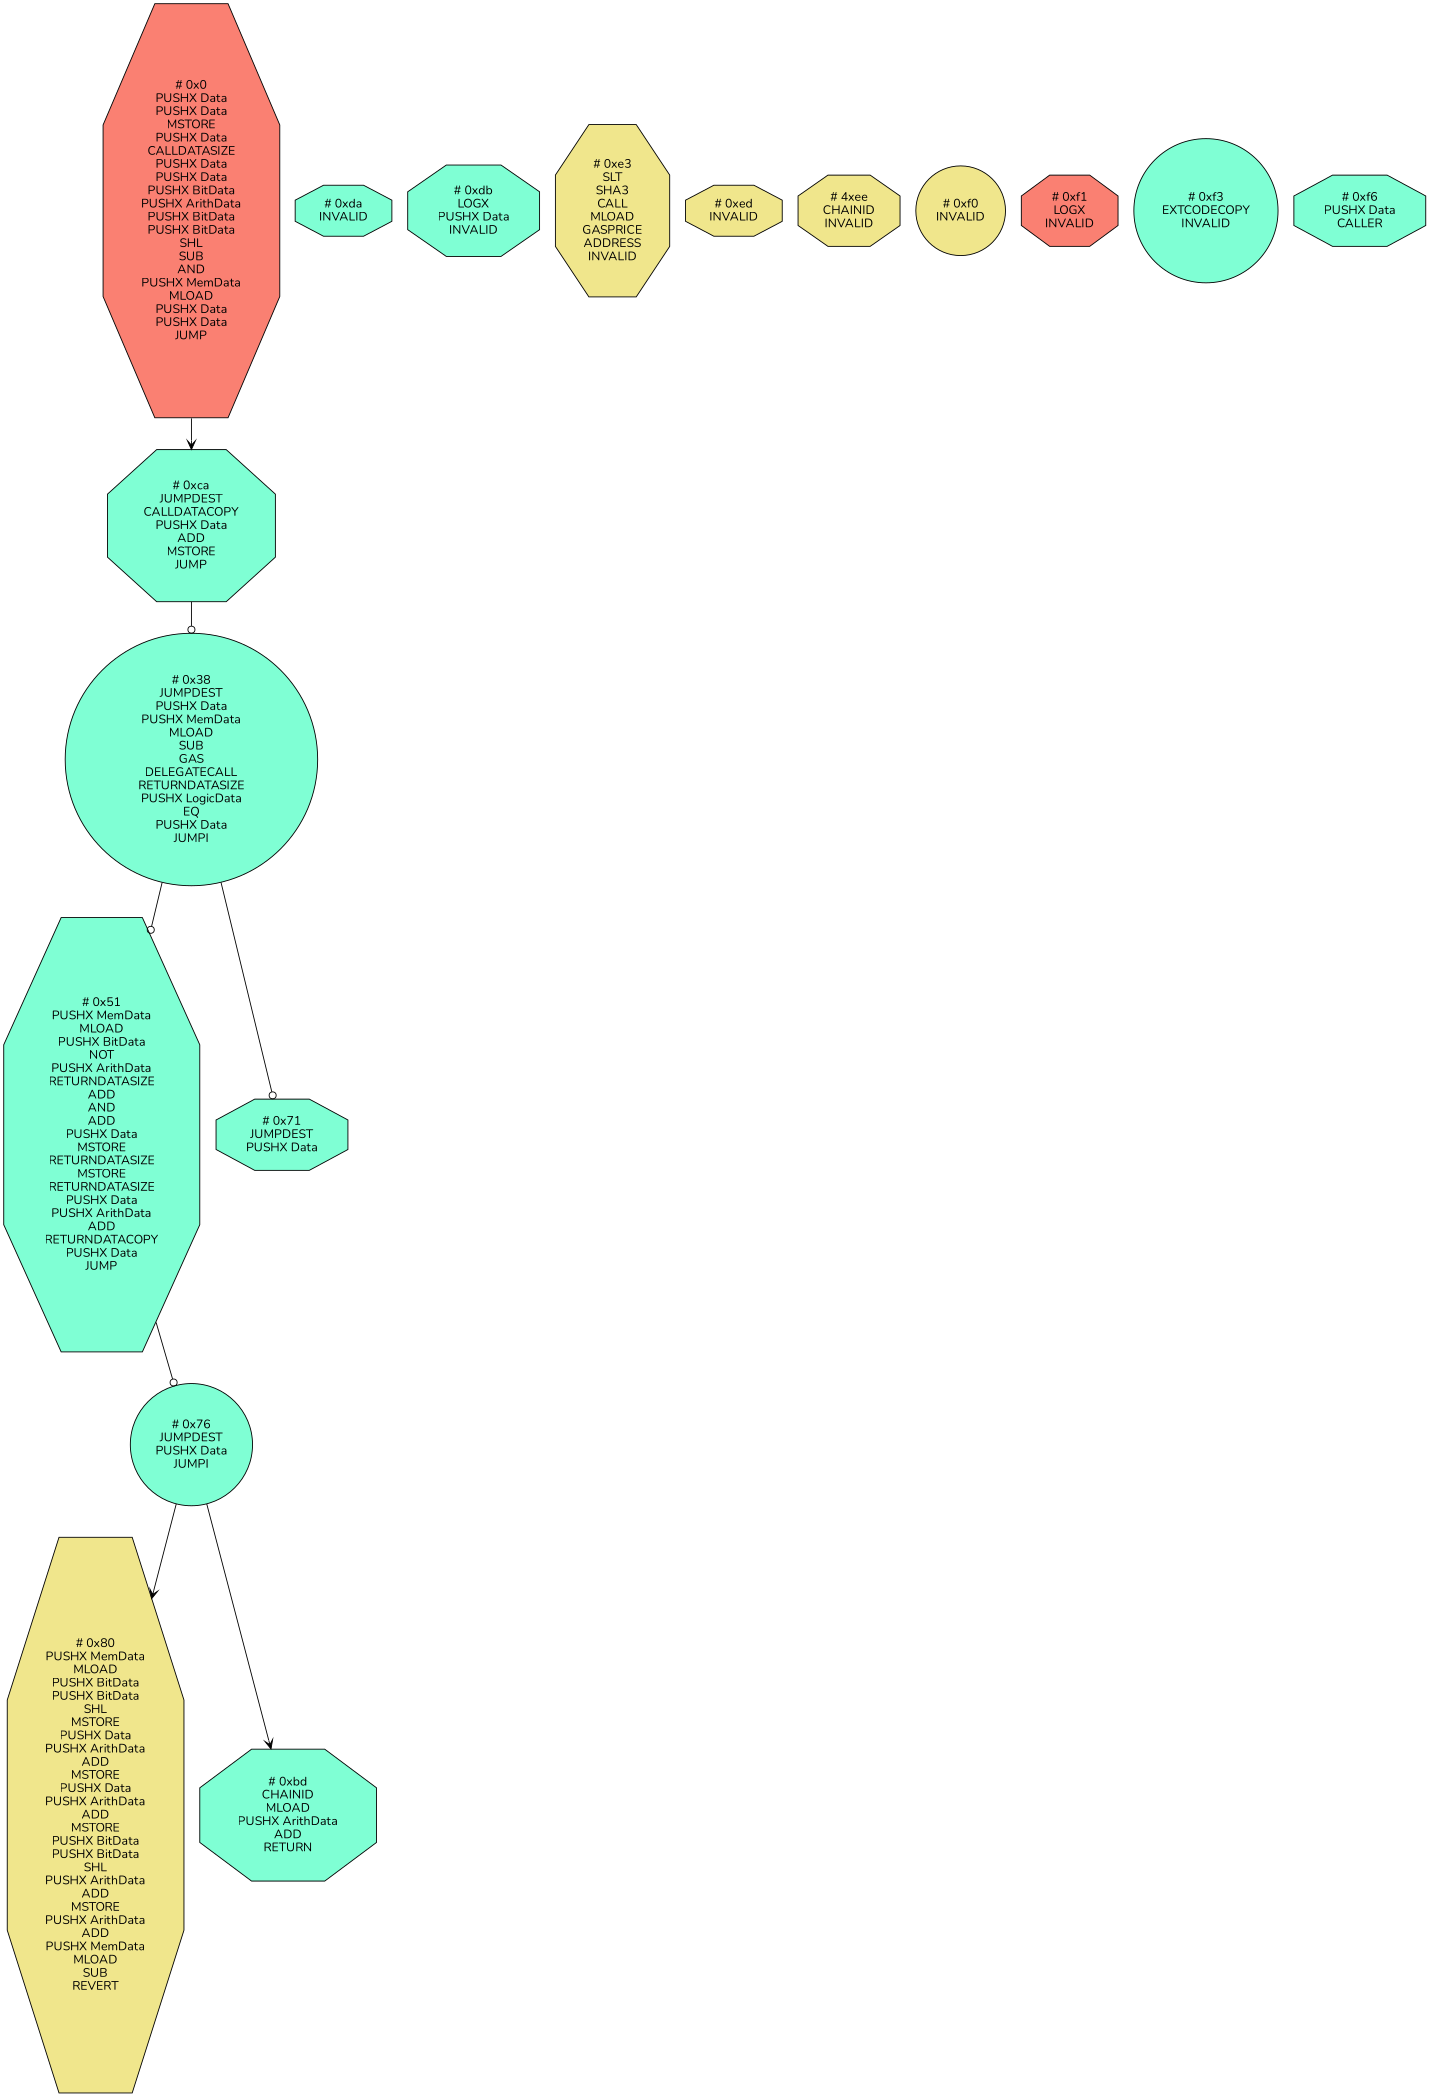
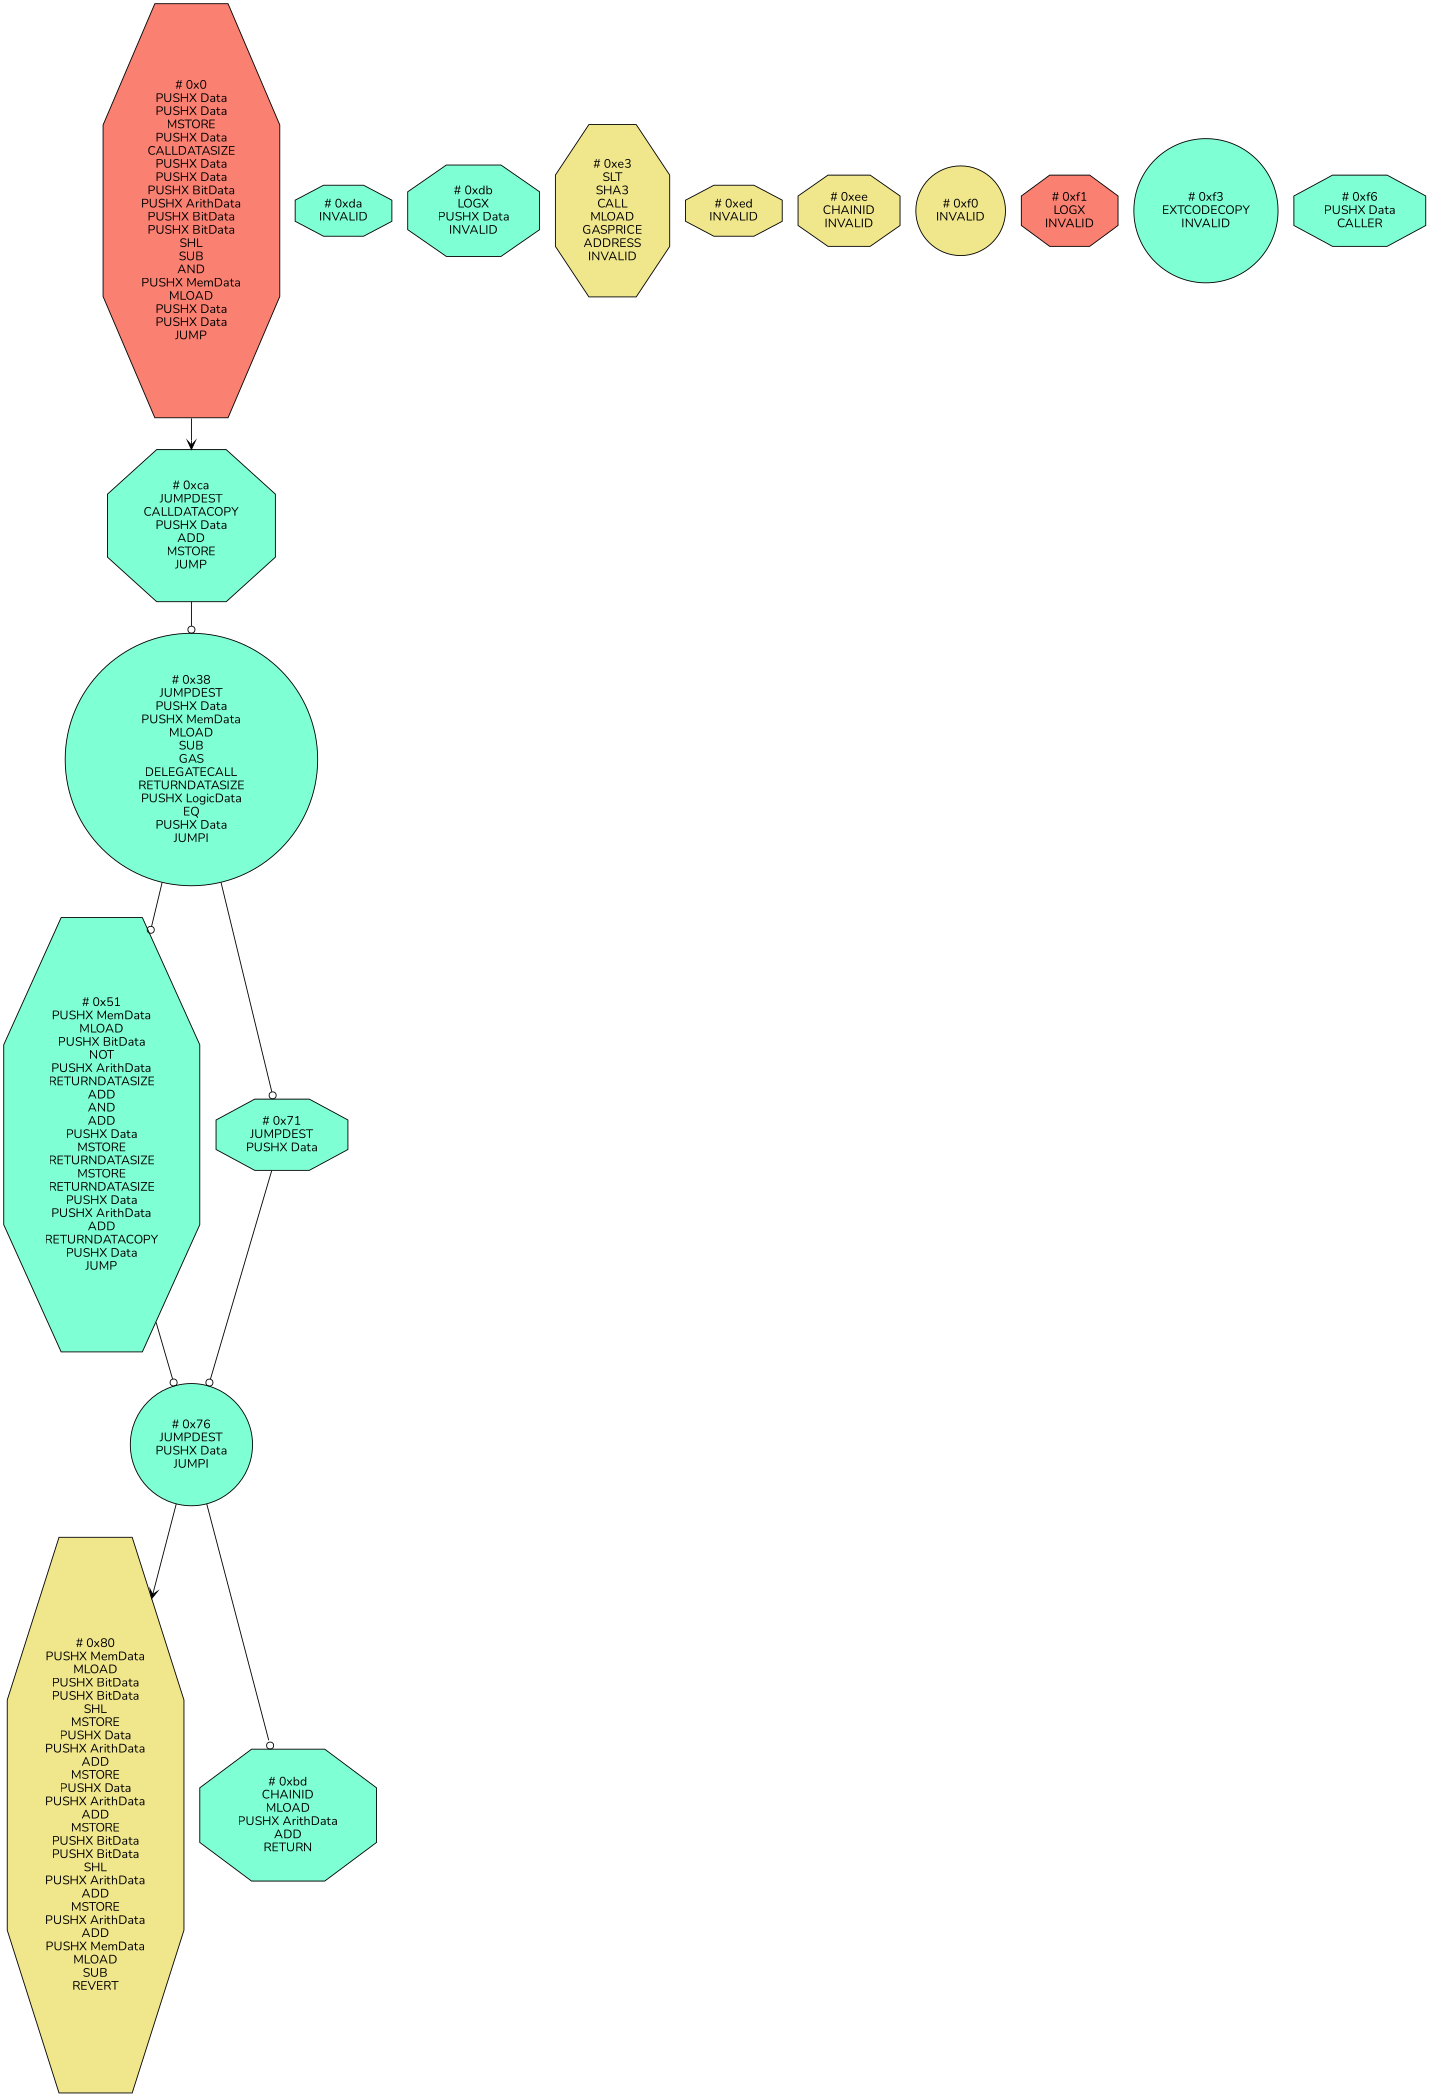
  digraph {
    compound=true
    fontname=Nunito
    node [fillcolor=aquamarine fontname=Nunito shape=octagon style=filled]
    edge [arrowhead=odot fontname=Nunito]
    n1 [fillcolor=salmon label="# 0x0\nPUSHX Data\nPUSHX Data\nMSTORE\nPUSHX Data\nCALLDATASIZE\nPUSHX Data\nPUSHX Data\nPUSHX BitData\nPUSHX ArithData\nPUSHX BitData\nPUSHX BitData\nSHL\nSUB\nAND\nPUSHX MemData\nMLOAD\nPUSHX Data\nPUSHX Data\nJUMP\n"]
    n2 [label="# 0xca\nJUMPDEST\nCALLDATACOPY\nPUSHX Data\nADD\nMSTORE\nJUMP\n"]
    n3 [label="# 0x38\nJUMPDEST\nPUSHX Data\nPUSHX MemData\nMLOAD\nSUB\nGAS\nDELEGATECALL\nRETURNDATASIZE\nPUSHX LogicData\nEQ\nPUSHX Data\nJUMPI\n" shape=circle]
    n4 [label="# 0x51\nPUSHX MemData\nMLOAD\nPUSHX BitData\nNOT\nPUSHX ArithData\nRETURNDATASIZE\nADD\nAND\nADD\nPUSHX Data\nMSTORE\nRETURNDATASIZE\nMSTORE\nRETURNDATASIZE\nPUSHX Data\nPUSHX ArithData\nADD\nRETURNDATACOPY\nPUSHX Data\nJUMP\n"]
    n5 [label="# 0x71\nJUMPDEST\nPUSHX Data\n"]
    n6 [label="# 0x76\nJUMPDEST\nPUSHX Data\nJUMPI\n" shape=circle]
    n7 [fillcolor=khaki label="# 0x80\nPUSHX MemData\nMLOAD\nPUSHX BitData\nPUSHX BitData\nSHL\nMSTORE\nPUSHX Data\nPUSHX ArithData\nADD\nMSTORE\nPUSHX Data\nPUSHX ArithData\nADD\nMSTORE\nPUSHX BitData\nPUSHX BitData\nSHL\nPUSHX ArithData\nADD\nMSTORE\nPUSHX ArithData\nADD\nPUSHX MemData\nMLOAD\nSUB\nREVERT\n"]
    n8 [label="# 0xbd\nCHAINID\nMLOAD\nPUSHX ArithData\nADD\nRETURN\n"]
    n9 [label="# 0xda\nINVALID\n"]
    n10 [label="# 0xdb\nLOGX\nPUSHX Data\nINVALID\n"]
    n11 [fillcolor=khaki label="# 0xe3\nSLT\nSHA3\nCALL\nMLOAD\nGASPRICE\nADDRESS\nINVALID\n"]
    n12 [fillcolor=khaki label="# 0xed\nINVALID\n"]
-   n13 [fillcolor=khaki label="# 4xee\nCHAINID\nINVALID\n"]
+   n13 [fillcolor=khaki label="# 0xee\nCHAINID\nINVALID\n"]
    n14 [fillcolor=khaki label="# 0xf0\nINVALID\n" shape=circle]
    n15 [fillcolor=salmon label="# 0xf1\nLOGX\nINVALID\n"]
    n16 [label="# 0xf3\nEXTCODECOPY\nINVALID\n" shape=circle]
    n17 [label="# 0xf6\nPUSHX Data\nCALLER\n"]
    n1 -> n2 [arrowhead=vee]
    n2 -> n3
    n3 -> n4
    n3 -> n5
    n4 -> n6
+   n5 -> n6
    n6 -> n7 [arrowhead=vee]
-   n6 -> n8 [arrowhead=vee]
+   n6 -> n8
  }
